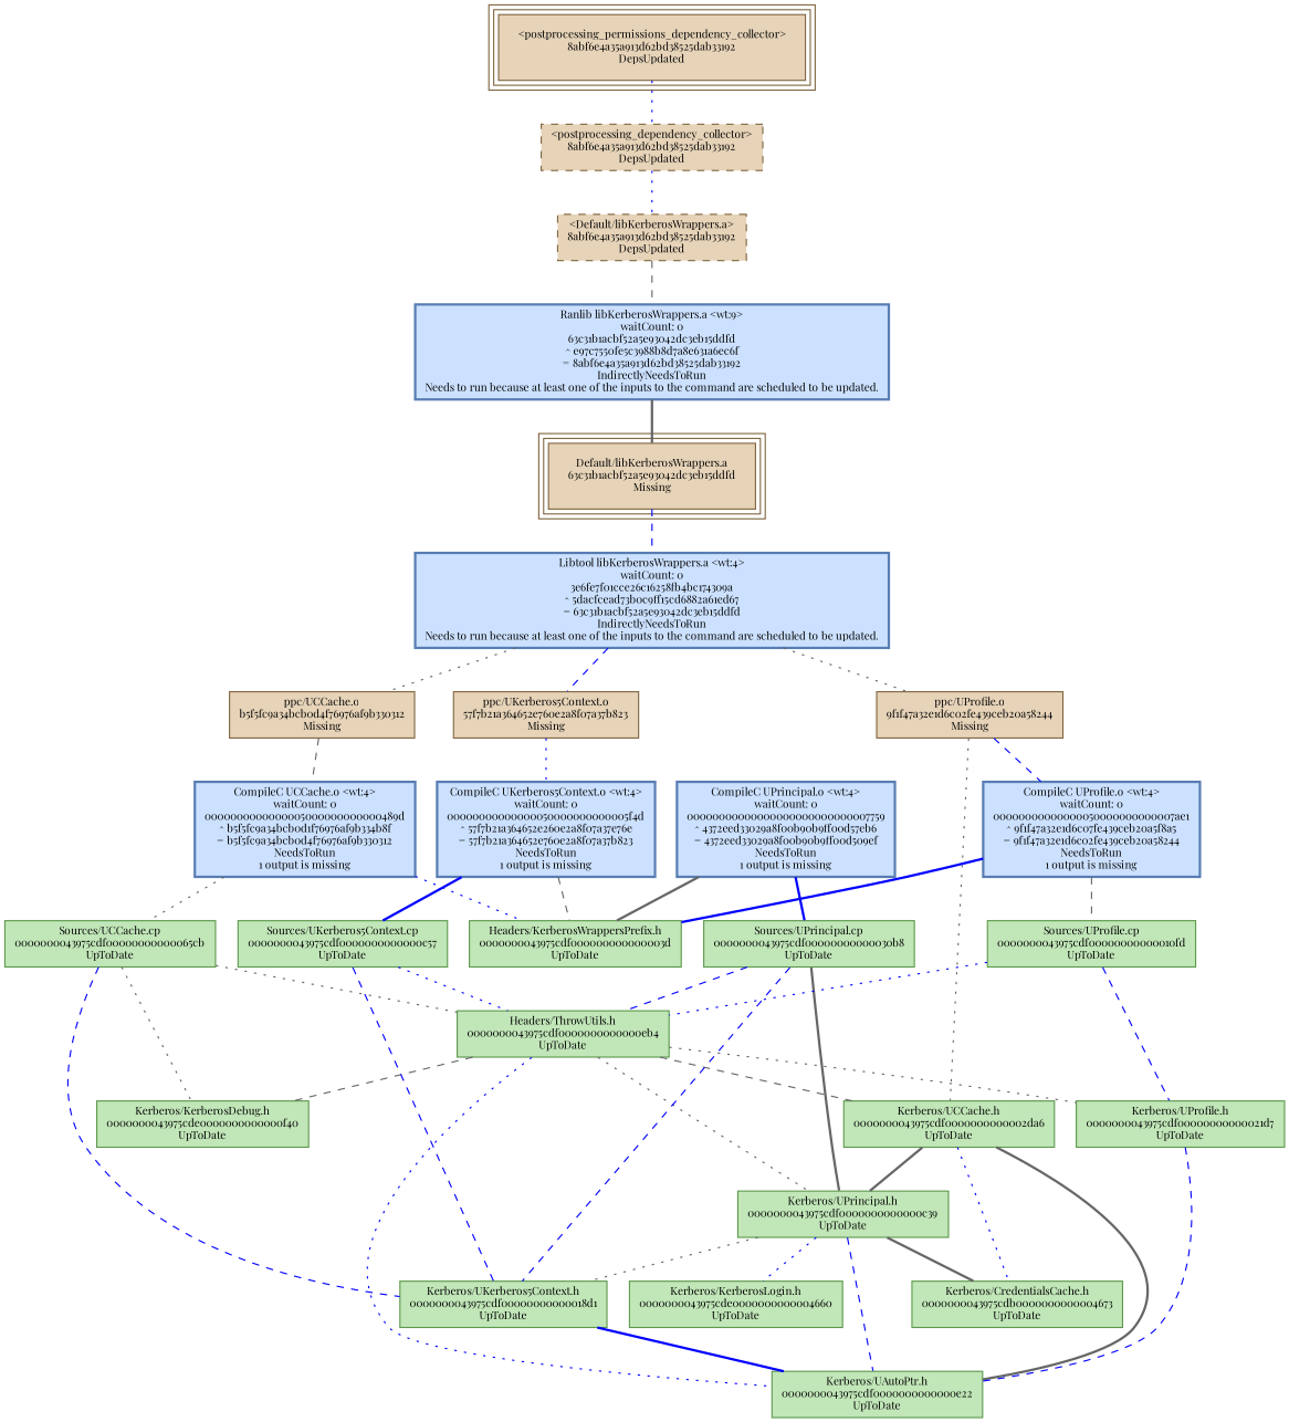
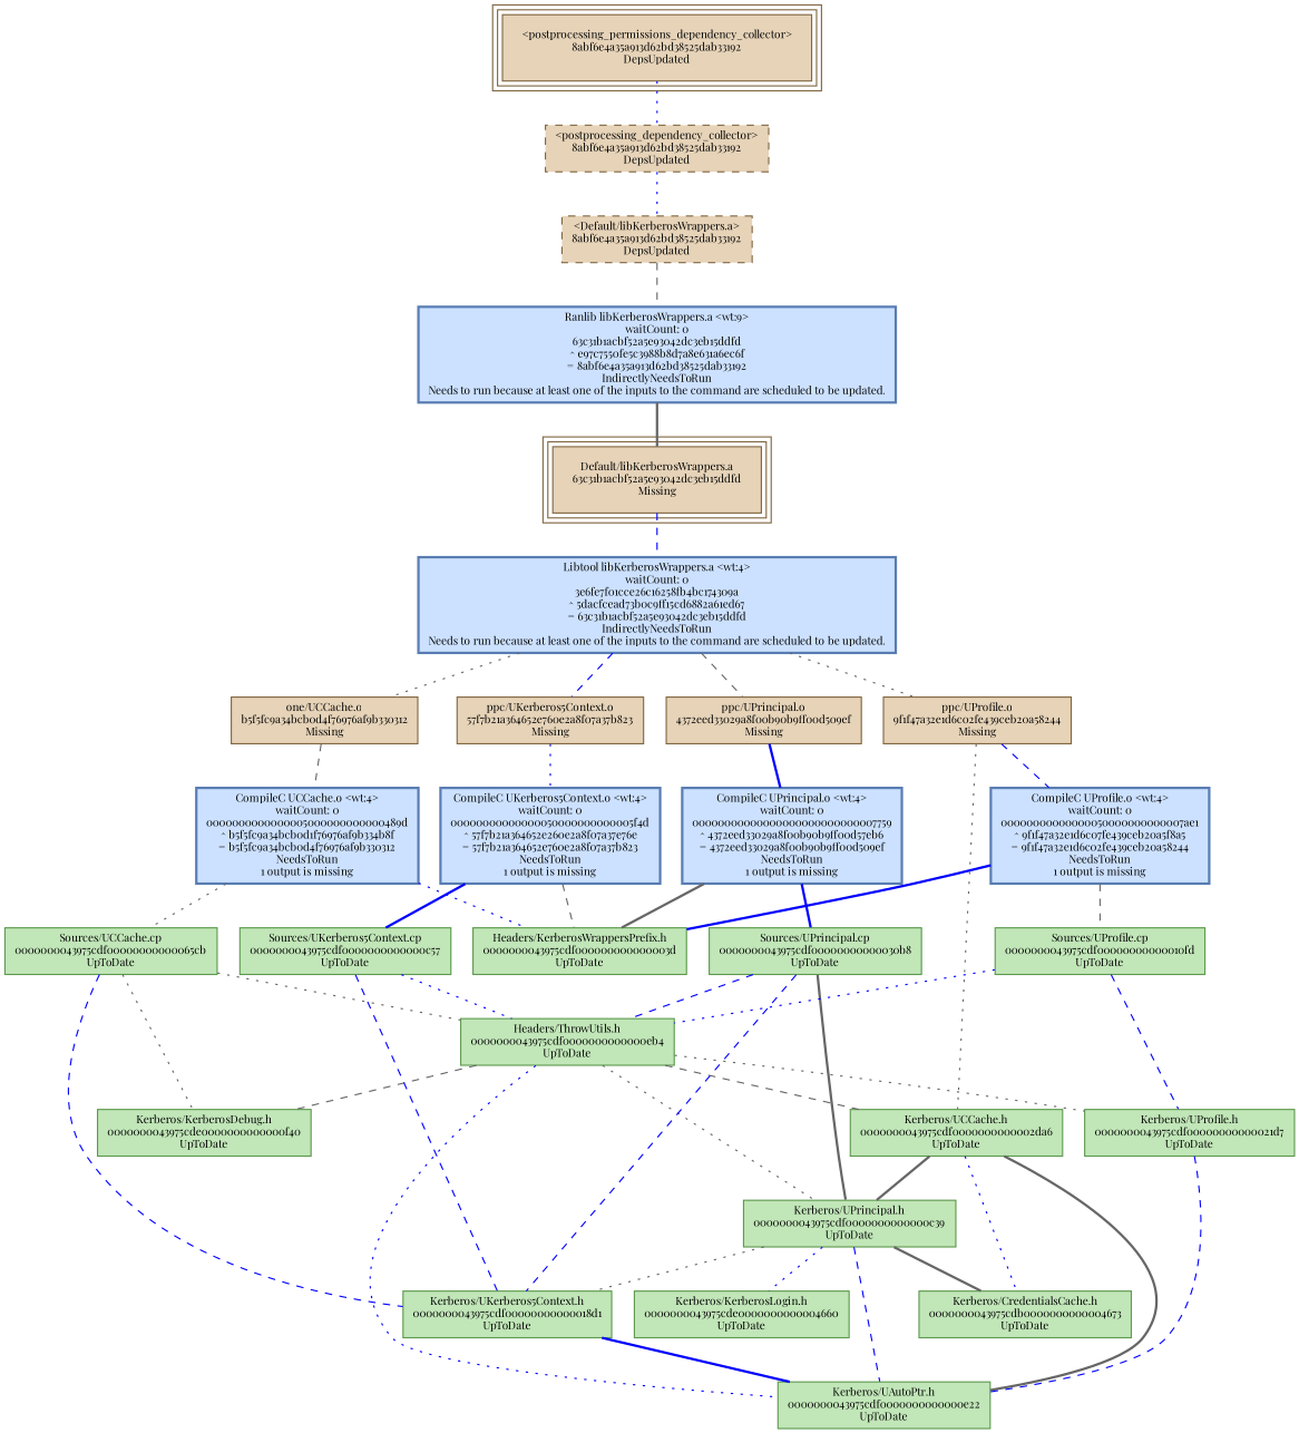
  digraph {
    concentrate=false
    fontname="Playfair Display"
    node [color="0.3 0.5 0.6" fillcolor="0.3 0.2 0.9" fontname="Playfair Display" fontsize=9 shape=box style=filled]
    edge [arrowhead=none arrowtail=normal color=blue fontname="Playfair Display" style=dotted]
    n1 [color="0.1 0.5 0.5" fillcolor="0.1 0.2 0.9" label="Default/libKerberosWrappers.a\n63c31b1acbf52a5e93042dc3eb15ddfd\nMissing" peripheries=3]
    n2 [color="0.6 0.5 0.7" fillcolor="0.6 0.2 1.0" label="Libtool libKerberosWrappers.a <wt:4>\nwaitCount: 0\n3e6fe7f01cce26c16258fb4bc174309a\n^ 5dacfcead73b0c9ff15cd6882a61ed67\n= 63c31b1acbf52a5e93042dc3eb15ddfd\nIndirectlyNeedsToRun\nNeeds to run because at least one of the inputs to the command are scheduled to be updated." style="filled,bold"]
-   n3 [color="0.1 0.5 0.5" fillcolor="0.1 0.2 0.9" label="ppc/UCCache.o\nb5f5fc9a34bcb0d4f76976af9b330312\nMissing"]
+   n3 [color="0.1 0.5 0.5" fillcolor="0.1 0.2 0.9" label="one/UCCache.o\nb5f5fc9a34bcb0d4f76976af9b330312\nMissing"]
    n4 [color="0.1 0.5 0.5" fillcolor="0.1 0.2 0.9" label="ppc/UKerberos5Context.o\n57f7b21a364652e760e2a8f07a37b823\nMissing"]
+   n5 [color="0.1 0.5 0.5" fillcolor="0.1 0.2 0.9" label="ppc/UPrincipal.o\n4372eed33029a8f00b90b9ff00d509ef\nMissing"]
    n6 [color="0.1 0.5 0.5" fillcolor="0.1 0.2 0.9" label="ppc/UProfile.o\n9f1f47a32e1d6c02fe439ceb20a58244\nMissing"]
    n7 [color="0.6 0.5 0.7" fillcolor="0.6 0.2 1.0" label="CompileC UCCache.o <wt:4>\nwaitCount: 0\n0000000000000005000000000000489d\n^ b5f5fc9a34bcb0d1f76976af9b334b8f\n= b5f5fc9a34bcb0d4f76976af9b330312\nNeedsToRun\n1 output is missing" style="filled,bold"]
    n8 [label="Headers/KerberosWrappersPrefix.h\n0000000043975cdf000000000000003d\nUpToDate"]
    n9 [label="Sources/UCCache.cp\n0000000043975cdf00000000000065cb\nUpToDate"]
    n10 [label="Kerberos/UKerberos5Context.h\n0000000043975cdf00000000000018d1\nUpToDate"]
    n11 [label="Kerberos/KerberosDebug.h\n0000000043975cde0000000000000f40\nUpToDate"]
    n12 [label="Headers/ThrowUtils.h\n0000000043975cdf0000000000000eb4\nUpToDate"]
    n13 [label="Kerberos/UCCache.h\n0000000043975cdf0000000000002da6\nUpToDate"]
    n14 [label="Kerberos/UPrincipal.h\n0000000043975cdf0000000000000c39\nUpToDate"]
    n15 [label="Kerberos/CredentialsCache.h\n0000000043975cdb0000000000004673\nUpToDate"]
    n16 [label="Kerberos/UAutoPtr.h\n0000000043975cdf0000000000000e22\nUpToDate"]
    n17 [label="Kerberos/UProfile.h\n0000000043975cdf00000000000021d7\nUpToDate"]
    n18 [color="0.6 0.5 0.7" fillcolor="0.6 0.2 1.0" label="CompileC UKerberos5Context.o <wt:4>\nwaitCount: 0\n00000000000000050000000000005f4d\n^ 57f7b21a364652e260e2a8f07a37e76e\n= 57f7b21a364652e760e2a8f07a37b823\nNeedsToRun\n1 output is missing" style="filled,bold"]
    n19 [label="Sources/UKerberos5Context.cp\n0000000043975cdf0000000000000c57\nUpToDate"]
    n20 [color="0.6 0.5 0.7" fillcolor="0.6 0.2 1.0" label="CompileC UPrincipal.o <wt:4>\nwaitCount: 0\n00000000000000000000000000007759\n^ 4372eed33029a8f00b90b9ff00d57eb6\n= 4372eed33029a8f00b90b9ff00d509ef\nNeedsToRun\n1 output is missing" style="filled,bold"]
    n21 [label="Sources/UPrincipal.cp\n0000000043975cdf00000000000030b8\nUpToDate"]
    n22 [label="Kerberos/KerberosLogin.h\n0000000043975cde0000000000004660\nUpToDate"]
    n23 [color="0.6 0.5 0.7" fillcolor="0.6 0.2 1.0" label="CompileC UProfile.o <wt:4>\nwaitCount: 0\n00000000000000050000000000007ae1\n^ 9f1f47a32e1d6c07fe439ceb20a5f8a5\n= 9f1f47a32e1d6c02fe439ceb20a58244\nNeedsToRun\n1 output is missing" style="filled,bold"]
    n24 [label="Sources/UProfile.cp\n0000000043975cdf00000000000010fd\nUpToDate"]
    n25 [color="0.1 0.5 0.5" fillcolor="0.1 0.2 0.9" label="<Default/libKerberosWrappers.a>\n8abf6e4a35a913d62bd38525dab33192\nDepsUpdated" style="filled,dashed"]
    n26 [color="0.6 0.5 0.7" fillcolor="0.6 0.2 1.0" label="Ranlib libKerberosWrappers.a <wt:9>\nwaitCount: 0\n63c31b1acbf52a5e93042dc3eb15ddfd\n^ e97c7550fe5c3988b8d7a8e631a6ec6f\n= 8abf6e4a35a913d62bd38525dab33192\nIndirectlyNeedsToRun\nNeeds to run because at least one of the inputs to the command are scheduled to be updated." style="filled,bold"]
    n27 [color="0.1 0.5 0.5" fillcolor="0.1 0.2 0.9" label="<postprocessing_dependency_collector>\n8abf6e4a35a913d62bd38525dab33192\nDepsUpdated" style="filled,dashed"]
    n28 [color="0.1 0.5 0.5" fillcolor="0.1 0.2 0.9" label="<postprocessing_permissions_dependency_collector>\n8abf6e4a35a913d62bd38525dab33192\nDepsUpdated" peripheries=3]
    n1 -> n2 [style=dashed]
    n2 -> n3 [color=gray40]
    n2 -> n4 [style=dashed]
+   n2 -> n5 [color=gray40 style=dashed]
    n2 -> n6 [color=gray40]
    n3 -> n7 [color=gray40 style=dashed]
    n4 -> n18
+   n5 -> n20 [style=bold]
    n6 -> n13 [color=gray40]
    n6 -> n23 [style=dashed]
    n7 -> n8
    n7 -> n9 [color=gray40]
    n9 -> n10 [style=dashed]
    n9 -> n11 [color=gray40]
    n9 -> n12 [color=gray40]
    n10 -> n16 [style=bold]
    n12 -> n11 [color=gray40 style=dashed]
    n12 -> n13 [color=gray40 style=dashed]
    n12 -> n14 [color=gray40]
    n12 -> n16
    n12 -> n17 [color=gray40]
    n13 -> n14 [color=gray40 style=bold]
    n13 -> n15
    n13 -> n16 [color=gray40 style=bold]
    n14 -> n10 [color=gray40]
    n14 -> n15 [color=gray40 style=bold]
    n14 -> n16 [style=dashed]
    n14 -> n22
    n17 -> n16 [style=dashed]
    n18 -> n8 [color=gray40 style=dashed]
    n18 -> n19 [style=bold]
    n19 -> n10 [style=dashed]
    n19 -> n12
    n20 -> n8 [color=gray40 style=bold]
    n20 -> n21 [style=bold]
    n21 -> n10 [style=dashed]
    n21 -> n12 [style=dashed]
    n21 -> n14 [color=gray40 style=bold]
    n23 -> n8 [style=bold]
    n23 -> n24 [color=gray40 style=dashed]
    n24 -> n12
    n24 -> n17 [style=dashed]
    n25 -> n26 [color=gray40 style=dashed]
    n26 -> n1 [color=gray40 style=bold]
    n27 -> n25
    n28 -> n27
  }
